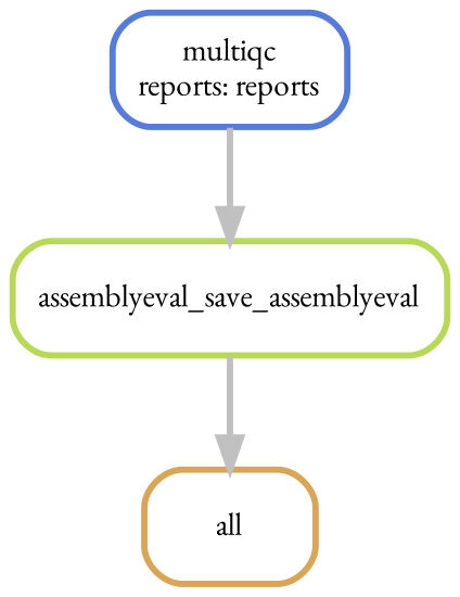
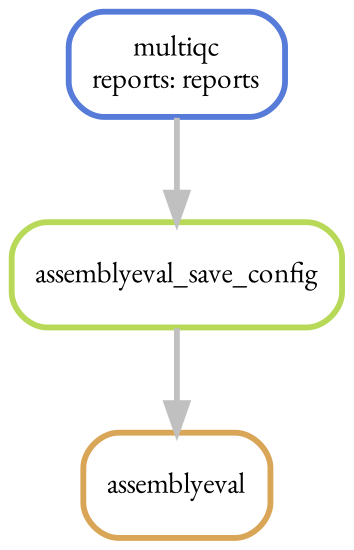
  digraph {
    bgcolor=white
    fontname="EB Garamond"
    node [fontname="EB Garamond" fontsize=10 penwidth=2 shape=box style=rounded]
    edge [color=grey fontname="EB Garamond" penwidth=2]
-   n1 [color="0.10 0.6 0.85" label=all]
+   n1 [color="0.10 0.6 0.85" label=assemblyeval]
    n2 [color="0.62 0.6 0.85" label="multiqc\nreports: reports"]
-   n3 [color="0.21 0.6 0.85" label=assemblyeval_save_assemblyeval]
+   n3 [color="0.21 0.6 0.85" label=assemblyeval_save_config]
    n2 -> n3
    n3 -> n1
  }
